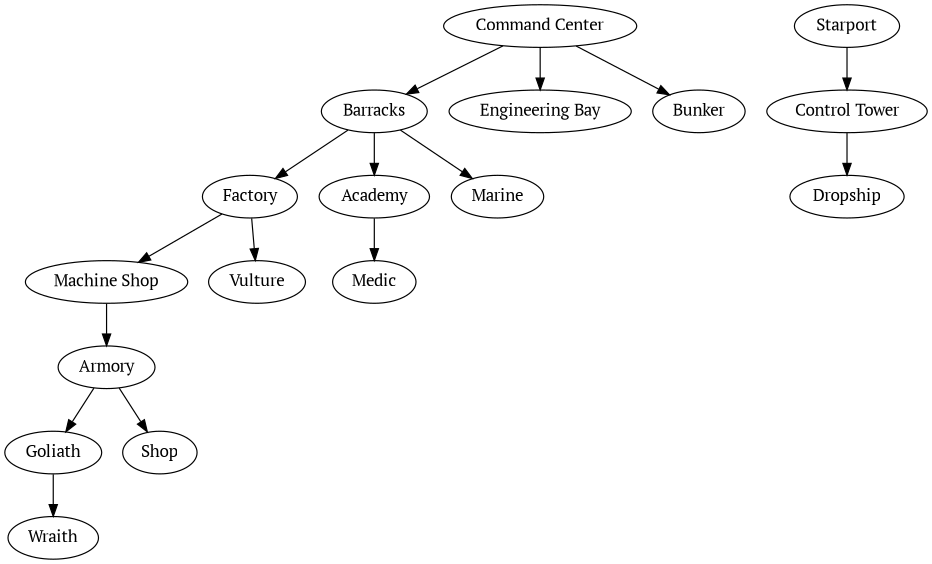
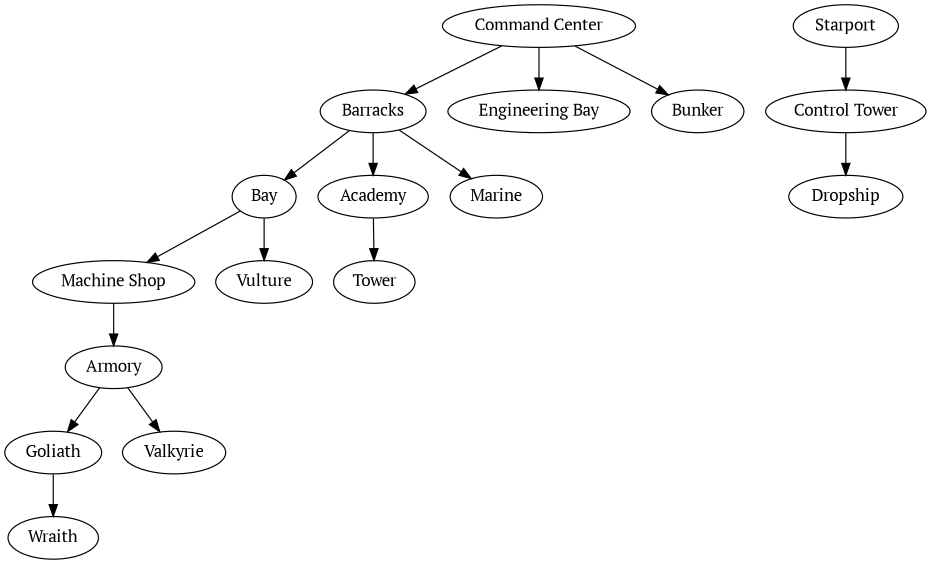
  digraph {
    fontname="PT Serif"
    node [depth=3 fontname="PT Serif" penwidth=1 strength=1 x=0 y=0 z=0]
    edge [fontname="PT Serif"]
    n1 [depth=0 label="Command Center"]
    n2 [depth=1 label=Barracks]
    n3 [depth=1 label="Engineering Bay"]
    n4 [depth=2 label=Bunker]
-   n5 [depth=2 label=Factory]
+   n5 [depth=2 label=Bay]
    n6 [depth=2 label=Academy]
    n7 [depth=2 label=Marine]
    n8 [label="Machine Shop"]
    n9 [label=Vulture]
-   n10 [label=Medic]
+   n10 [label=Tower]
    n11 [label=Starport]
    n12 [depth=4 label="Control Tower"]
    n13 [label=Armory]
    n14 [depth=4 label=Goliath]
-   n15 [depth=4 label=Shop]
+   n15 [depth=4 label=Valkyrie]
    n16 [depth=5 label=Dropship]
    n17 [depth=4 label=Wraith]
    n1 -> n2
    n1 -> n3
    n1 -> n4
    n2 -> n5
    n2 -> n6
    n2 -> n7
    n5 -> n8
    n5 -> n9
    n6 -> n10
    n8 -> n13
    n11 -> n12
    n12 -> n16
    n13 -> n14
    n13 -> n15
    n14 -> n17
  }
